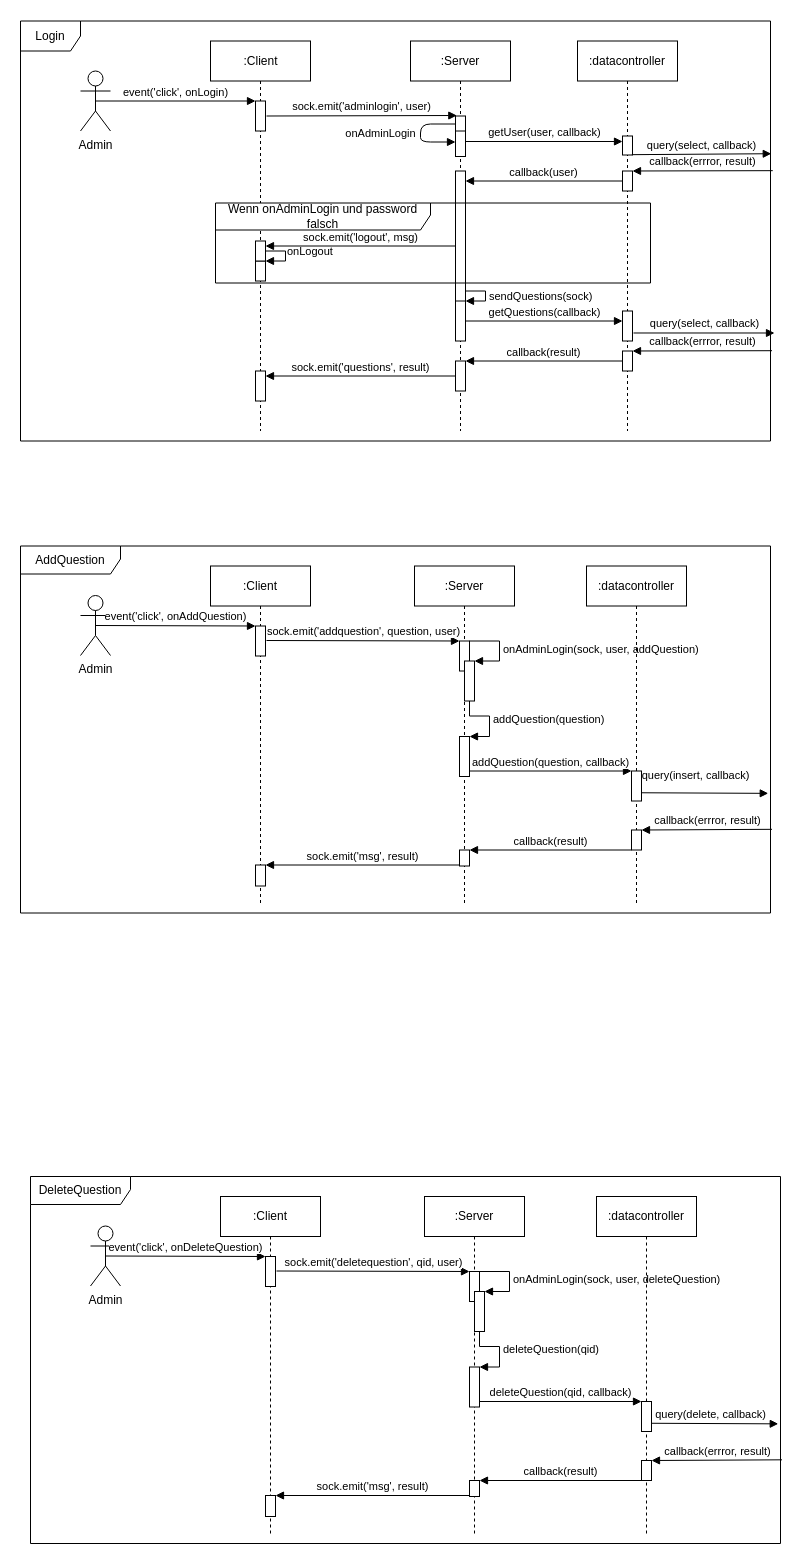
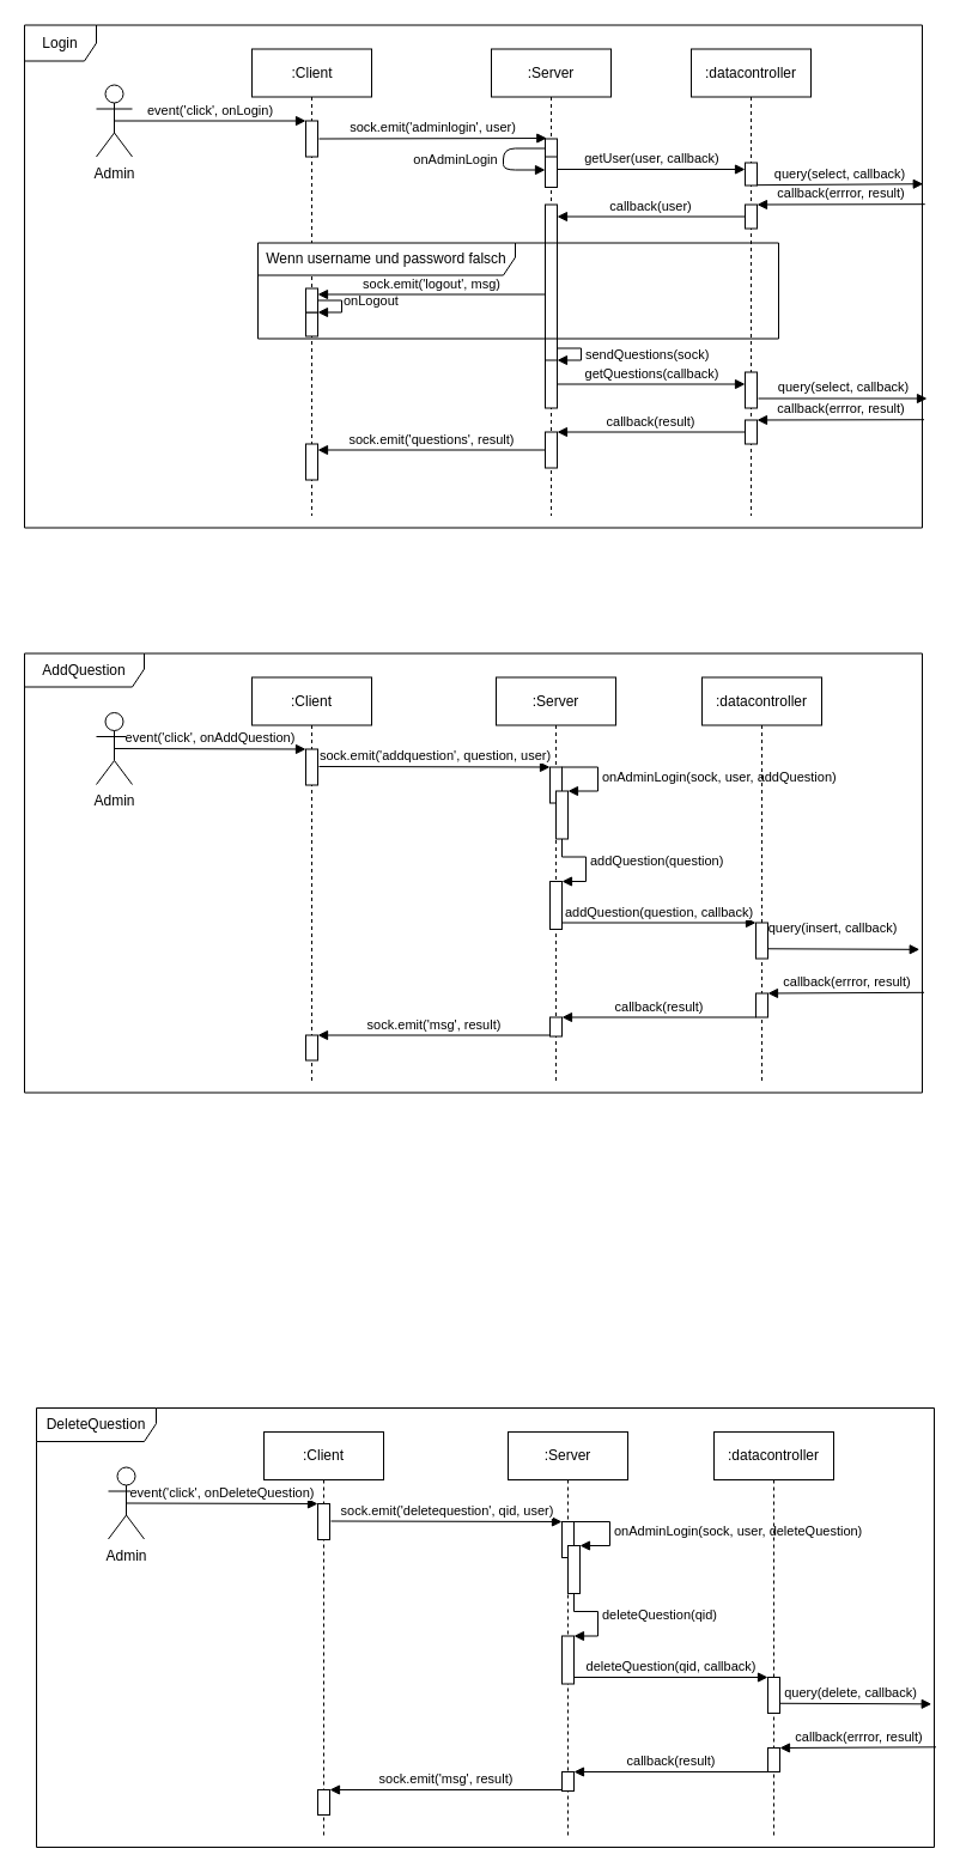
  <mxCell id="0" />
  <mxCell id="1" parent="0" />
  <mxCell id="2" value="Login" style="shape=umlFrame;whiteSpace=wrap;html=1;" vertex="1" parent="1"><mxGeometry x="20" y="20.5" width="750" height="420" as="geometry" /></mxCell>
  <mxCell id="3" value=":Client" style="html=1;points=[];perimeter=orthogonalPerimeter;shape=umlLifeline;participant=label;fontFamily=Helvetica;fontSize=12;fontColor=#000000;align=center;strokeColor=#000000;fillColor=#ffffff;recursiveResize=0;container=1;collapsible=0;" vertex="1" parent="1"><mxGeometry x="210" y="40.5" width="100" height="390" as="geometry" /></mxCell>
  <mxCell id="4" value="" style="html=1;points=[];perimeter=orthogonalPerimeter;" vertex="1" parent="3"><mxGeometry x="45" y="60" width="10" height="30" as="geometry" /></mxCell>
  <mxCell id="5" value="" style="html=1;points=[];perimeter=orthogonalPerimeter;" vertex="1" parent="3"><mxGeometry x="45" y="330" width="10" height="30" as="geometry" /></mxCell>
  <mxCell id="6" value="" style="html=1;points=[];perimeter=orthogonalPerimeter;" vertex="1" parent="3"><mxGeometry x="45" y="220" width="10" height="20" as="geometry" /></mxCell>
  <mxCell id="7" value="onLogout" style="edgeStyle=orthogonalEdgeStyle;html=1;align=left;spacingLeft=2;endArrow=block;rounded=0;entryX=1;entryY=0;" edge="1" target="6" parent="3"><mxGeometry relative="1" as="geometry"><mxPoint x="50" y="200" as="sourcePoint" /><Array as="points"><mxPoint x="50" y="210" /><mxPoint x="75" y="210" /><mxPoint x="75" y="220" /></Array></mxGeometry></mxCell>
  <mxCell id="8" value="Admin" style="shape=umlActor;verticalLabelPosition=bottom;labelBackgroundColor=#ffffff;verticalAlign=top;html=1;" vertex="1" parent="1"><mxGeometry x="80" y="70.5" width="30" height="60" as="geometry" /></mxCell>
  <mxCell id="9" value=":Server" style="shape=umlLifeline;perimeter=lifelinePerimeter;whiteSpace=wrap;html=1;container=1;collapsible=0;recursiveResize=0;outlineConnect=0;" vertex="1" parent="1"><mxGeometry x="410" y="40.5" width="100" height="390" as="geometry" /></mxCell>
  <mxCell id="10" value="" style="html=1;points=[];perimeter=orthogonalPerimeter;" vertex="1" parent="9"><mxGeometry x="45" y="85.5" width="10" height="30" as="geometry" /></mxCell>
  <mxCell id="11" value="" style="html=1;points=[];perimeter=orthogonalPerimeter;" vertex="1" parent="9"><mxGeometry x="45" y="130" width="10" height="150" as="geometry" /></mxCell>
  <mxCell id="12" value="" style="html=1;points=[];perimeter=orthogonalPerimeter;" vertex="1" parent="9"><mxGeometry x="45" y="260" width="10" height="40" as="geometry" /></mxCell>
  <mxCell id="13" value="sendQuestions(sock)" style="edgeStyle=orthogonalEdgeStyle;html=1;align=left;spacingLeft=2;endArrow=block;rounded=0;entryX=1;entryY=0;" edge="1" target="12" parent="9" source="11"><mxGeometry relative="1" as="geometry"><mxPoint x="50" y="240" as="sourcePoint" /><Array as="points"><mxPoint x="75" y="250" /><mxPoint x="75" y="260" /></Array></mxGeometry></mxCell>
  <mxCell id="14" value="" style="html=1;points=[];perimeter=orthogonalPerimeter;" vertex="1" parent="9"><mxGeometry x="45" y="320" width="10" height="30" as="geometry" /></mxCell>
  <mxCell id="15" value="" style="html=1;points=[];perimeter=orthogonalPerimeter;" vertex="1" parent="9"><mxGeometry x="45" y="75" width="10" height="15" as="geometry" /></mxCell>
  <mxCell id="16" value="onAdminLogin" style="html=1;verticalAlign=bottom;endArrow=block;" edge="1" parent="9" source="15" target="10"><mxGeometry x="0.204" y="-40" width="80" relative="1" as="geometry"><mxPoint x="40" y="-40" as="sourcePoint" /><mxPoint x="-310" y="940" as="targetPoint" /><Array as="points"><mxPoint x="10" y="83" /><mxPoint x="10" y="101" /></Array><mxPoint x="-40" y="-40" as="offset" /></mxGeometry></mxCell>
  <mxCell id="17" value=":datacontroller" style="shape=umlLifeline;perimeter=lifelinePerimeter;whiteSpace=wrap;html=1;container=1;collapsible=0;recursiveResize=0;outlineConnect=0;" vertex="1" parent="1"><mxGeometry x="577" y="40.5" width="100" height="390" as="geometry" /></mxCell>
  <mxCell id="18" value="" style="html=1;points=[];perimeter=orthogonalPerimeter;" vertex="1" parent="17"><mxGeometry x="45" y="95" width="10" height="19" as="geometry" /></mxCell>
  <mxCell id="19" value="" style="html=1;points=[];perimeter=orthogonalPerimeter;" vertex="1" parent="17"><mxGeometry x="45" y="130" width="10" height="20" as="geometry" /></mxCell>
  <mxCell id="20" value="" style="html=1;points=[];perimeter=orthogonalPerimeter;" vertex="1" parent="17"><mxGeometry x="45" y="270" width="10" height="30" as="geometry" /></mxCell>
  <mxCell id="21" value="" style="html=1;points=[];perimeter=orthogonalPerimeter;" vertex="1" parent="17"><mxGeometry x="45" y="310" width="10" height="20" as="geometry" /></mxCell>
  <mxCell id="22" value="event('click', onLogin)" style="html=1;verticalAlign=bottom;endArrow=block;entryX=0;entryY=0;exitX=0.5;exitY=0.5;exitDx=0;exitDy=0;exitPerimeter=0;" edge="1" target="4" parent="1" source="8"><mxGeometry relative="1" as="geometry"><mxPoint x="185" y="100.5" as="sourcePoint" /></mxGeometry></mxCell>
  <mxCell id="23" value="sock.emit('adminlogin', user)" style="html=1;verticalAlign=bottom;startArrow=none;endArrow=block;startSize=8;startFill=0;entryX=0.133;entryY=-0.033;entryDx=0;entryDy=0;entryPerimeter=0;" edge="1" target="15" parent="1"><mxGeometry relative="1" as="geometry"><mxPoint x="266" y="115.5" as="sourcePoint" /></mxGeometry></mxCell>
  <mxCell id="24" value="getUser(user, callback)" style="html=1;verticalAlign=bottom;startArrow=none;endArrow=block;startSize=8;startFill=0;" edge="1" target="18" parent="1" source="10"><mxGeometry relative="1" as="geometry"><mxPoint x="467" y="131.5" as="sourcePoint" /></mxGeometry></mxCell>
  <mxCell id="25" value="query(select, callback)" style="html=1;verticalAlign=bottom;endArrow=block;entryX=1.001;entryY=0.316;entryDx=0;entryDy=0;entryPerimeter=0;exitX=0.933;exitY=0.982;exitDx=0;exitDy=0;exitPerimeter=0;" edge="1" parent="1" source="18" target="2"><mxGeometry width="80" relative="1" as="geometry"><mxPoint x="20" y="630.5" as="sourcePoint" /><mxPoint x="710" y="143.5" as="targetPoint" /></mxGeometry></mxCell>
  <mxCell id="26" value="callback(errror, result)" style="html=1;verticalAlign=bottom;endArrow=block;exitX=1.003;exitY=0.321;exitDx=0;exitDy=0;exitPerimeter=0;" edge="1" parent="1" target="19"><mxGeometry width="80" relative="1" as="geometry"><mxPoint x="772.25" y="170.16" as="sourcePoint" /><mxPoint x="660" y="372.5" as="targetPoint" /></mxGeometry></mxCell>
  <mxCell id="27" value="callback(user)" style="html=1;verticalAlign=bottom;endArrow=block;" edge="1" parent="1" source="19" target="11"><mxGeometry width="80" relative="1" as="geometry"><mxPoint x="510" y="185" as="sourcePoint" /><mxPoint x="590" y="185" as="targetPoint" /></mxGeometry></mxCell>
  <mxCell id="28" value="" style="html=1;points=[];perimeter=orthogonalPerimeter;" vertex="1" parent="1"><mxGeometry x="255" y="240.5" width="10" height="20" as="geometry" /></mxCell>
  <mxCell id="29" value="sock.emit('logout', msg)" style="html=1;verticalAlign=bottom;endArrow=block;" edge="1" parent="1" source="11" target="28"><mxGeometry width="80" relative="1" as="geometry"><mxPoint x="320" y="245" as="sourcePoint" /><mxPoint x="400" y="245" as="targetPoint" /></mxGeometry></mxCell>
- <mxCell id="30" value="Wenn onAdminLogin und password falsch" style="shape=umlFrame;whiteSpace=wrap;html=1;width=215;height=27;" vertex="1" parent="1"><mxGeometry x="215" y="202.5" width="435" height="80" as="geometry" /></mxCell>
+ <mxCell id="30" value="Wenn username und password falsch" style="shape=umlFrame;whiteSpace=wrap;html=1;width=215;height=27;" vertex="1" parent="1"><mxGeometry x="215" y="202.5" width="435" height="80" as="geometry" /></mxCell>
  <mxCell id="31" value="getQuestions(callback)" style="html=1;verticalAlign=bottom;endArrow=block;" edge="1" parent="1" source="12" target="20"><mxGeometry width="80" relative="1" as="geometry"><mxPoint x="500" y="340.5" as="sourcePoint" /><mxPoint x="580" y="340.5" as="targetPoint" /></mxGeometry></mxCell>
  <mxCell id="32" value="query(select, callback)" style="html=1;verticalAlign=bottom;endArrow=block;exitX=1.1;exitY=0.733;exitDx=0;exitDy=0;exitPerimeter=0;" edge="1" parent="1" source="20"><mxGeometry width="80" relative="1" as="geometry"><mxPoint x="642" y="148.5" as="sourcePoint" /><mxPoint x="774" y="332.5" as="targetPoint" /></mxGeometry></mxCell>
  <mxCell id="33" value="callback(errror, result)" style="html=1;verticalAlign=bottom;endArrow=block;exitX=1.002;exitY=0.785;exitDx=0;exitDy=0;exitPerimeter=0;" edge="1" parent="1" source="2" target="21"><mxGeometry width="80" relative="1" as="geometry"><mxPoint x="766.5" y="360.32" as="sourcePoint" /><mxPoint x="627" y="360.32" as="targetPoint" /></mxGeometry></mxCell>
  <mxCell id="34" value="callback(result)" style="html=1;verticalAlign=bottom;endArrow=block;" edge="1" parent="1" source="21" target="14"><mxGeometry width="80" relative="1" as="geometry"><mxPoint x="617" y="360" as="sourcePoint" /><mxPoint x="480" y="360.5" as="targetPoint" /></mxGeometry></mxCell>
  <mxCell id="35" value="sock.emit('questions', result)" style="html=1;verticalAlign=bottom;endArrow=block;" edge="1" parent="1" source="14" target="5"><mxGeometry width="80" relative="1" as="geometry"><mxPoint x="290" y="390" as="sourcePoint" /><mxPoint x="370" y="390" as="targetPoint" /></mxGeometry></mxCell>
  <mxCell id="36" value="AddQuestion" style="shape=umlFrame;whiteSpace=wrap;html=1;width=100;height=28;" vertex="1" parent="1"><mxGeometry x="20" y="545.5" width="750" height="367" as="geometry" /></mxCell>
  <mxCell id="37" value=":Client" style="shape=umlLifeline;perimeter=lifelinePerimeter;whiteSpace=wrap;html=1;container=1;collapsible=0;recursiveResize=0;outlineConnect=0;" vertex="1" parent="1"><mxGeometry x="210" y="565.5" width="100" height="337" as="geometry" /></mxCell>
  <mxCell id="38" value="" style="html=1;points=[];perimeter=orthogonalPerimeter;" vertex="1" parent="37"><mxGeometry x="45" y="60" width="10" height="30" as="geometry" /></mxCell>
  <mxCell id="39" value="" style="html=1;points=[];perimeter=orthogonalPerimeter;" vertex="1" parent="37"><mxGeometry x="45" y="299" width="10" height="21" as="geometry" /></mxCell>
  <mxCell id="40" value="Admin" style="shape=umlActor;verticalLabelPosition=bottom;labelBackgroundColor=#ffffff;verticalAlign=top;html=1;" vertex="1" parent="1"><mxGeometry x="80" y="595" width="30" height="60" as="geometry" /></mxCell>
  <mxCell id="41" value=":Server" style="shape=umlLifeline;perimeter=lifelinePerimeter;whiteSpace=wrap;html=1;container=1;collapsible=0;recursiveResize=0;outlineConnect=0;" vertex="1" parent="1"><mxGeometry x="414" y="565.5" width="100" height="337" as="geometry" /></mxCell>
  <mxCell id="42" value="" style="html=1;points=[];perimeter=orthogonalPerimeter;" vertex="1" parent="41"><mxGeometry x="45" y="75" width="10" height="30" as="geometry" /></mxCell>
  <mxCell id="43" value="" style="html=1;points=[];perimeter=orthogonalPerimeter;" vertex="1" parent="41"><mxGeometry x="45" y="284" width="10" height="16" as="geometry" /></mxCell>
  <mxCell id="44" value="" style="html=1;points=[];perimeter=orthogonalPerimeter;" vertex="1" parent="41"><mxGeometry x="50" y="95" width="10" height="40" as="geometry" /></mxCell>
  <mxCell id="45" value="onAdminLogin(sock, user, addQuestion)" style="edgeStyle=orthogonalEdgeStyle;html=1;align=left;spacingLeft=2;endArrow=block;rounded=0;entryX=1;entryY=0;" edge="1" target="44" parent="41" source="42"><mxGeometry relative="1" as="geometry"><mxPoint x="60" y="75" as="sourcePoint" /><Array as="points"><mxPoint x="85" y="75" /><mxPoint x="85" y="95" /></Array></mxGeometry></mxCell>
  <mxCell id="46" value="" style="html=1;points=[];perimeter=orthogonalPerimeter;" vertex="1" parent="41"><mxGeometry x="45" y="170.5" width="10" height="40" as="geometry" /></mxCell>
  <mxCell id="47" value="addQuestion(question)" style="edgeStyle=orthogonalEdgeStyle;html=1;align=left;spacingLeft=2;endArrow=block;rounded=0;entryX=1;entryY=0;" edge="1" target="46" parent="41" source="44"><mxGeometry relative="1" as="geometry"><mxPoint x="50" y="150.5" as="sourcePoint" /><Array as="points"><mxPoint x="55" y="150" /><mxPoint x="75" y="150" /><mxPoint x="75" y="170" /></Array></mxGeometry></mxCell>
  <mxCell id="48" value=":datacontroller" style="shape=umlLifeline;perimeter=lifelinePerimeter;whiteSpace=wrap;html=1;container=1;collapsible=0;recursiveResize=0;outlineConnect=0;" vertex="1" parent="1"><mxGeometry x="586" y="565.5" width="100" height="337" as="geometry" /></mxCell>
  <mxCell id="49" value="" style="html=1;points=[];perimeter=orthogonalPerimeter;" vertex="1" parent="48"><mxGeometry x="45" y="205" width="10" height="30" as="geometry" /></mxCell>
  <mxCell id="50" value="" style="html=1;points=[];perimeter=orthogonalPerimeter;" vertex="1" parent="48"><mxGeometry x="45" y="264" width="10" height="20" as="geometry" /></mxCell>
  <mxCell id="51" value="event('click', onAddQuestion)" style="html=1;verticalAlign=bottom;endArrow=block;entryX=0;entryY=0;exitX=0.5;exitY=0.5;exitDx=0;exitDy=0;exitPerimeter=0;" edge="1" parent="1" source="40" target="38"><mxGeometry relative="1" as="geometry"><mxPoint x="185" y="625" as="sourcePoint" /></mxGeometry></mxCell>
  <mxCell id="52" value="sock.emit('addquestion', question, user)" style="html=1;verticalAlign=bottom;startArrow=none;endArrow=block;startSize=8;startFill=0;" edge="1" parent="1" target="42"><mxGeometry relative="1" as="geometry"><mxPoint x="266" y="640" as="sourcePoint" /></mxGeometry></mxCell>
  <mxCell id="53" value="addQuestion(question, callback)" style="html=1;verticalAlign=bottom;endArrow=block;" edge="1" parent="1" source="46" target="49"><mxGeometry width="80" relative="1" as="geometry"><mxPoint x="465" y="845" as="sourcePoint" /><mxPoint x="580" y="865" as="targetPoint" /></mxGeometry></mxCell>
  <mxCell id="54" value="query(insert, callback)" style="html=1;verticalAlign=bottom;endArrow=block;entryX=0.997;entryY=0.674;entryDx=0;entryDy=0;entryPerimeter=0;exitX=1.034;exitY=0.726;exitDx=0;exitDy=0;exitPerimeter=0;" edge="1" parent="1" source="49" target="36"><mxGeometry x="-0.141" y="9" width="80" relative="1" as="geometry"><mxPoint x="642" y="673" as="sourcePoint" /><mxPoint x="778.5" y="673" as="targetPoint" /><mxPoint as="offset" /></mxGeometry></mxCell>
  <mxCell id="55" value="callback(errror, result)" style="html=1;verticalAlign=bottom;endArrow=block;exitX=1.002;exitY=0.772;exitDx=0;exitDy=0;exitPerimeter=0;" edge="1" parent="1" source="36" target="50"><mxGeometry width="80" relative="1" as="geometry"><mxPoint x="766.5" y="884.82" as="sourcePoint" /><mxPoint x="627" y="884.82" as="targetPoint" /></mxGeometry></mxCell>
  <mxCell id="56" value="callback(result)" style="html=1;verticalAlign=bottom;endArrow=block;" edge="1" parent="1" source="50" target="43"><mxGeometry width="80" relative="1" as="geometry"><mxPoint x="617" y="884.5" as="sourcePoint" /><mxPoint x="480" y="885" as="targetPoint" /></mxGeometry></mxCell>
  <mxCell id="57" value="sock.emit('msg', result)" style="html=1;verticalAlign=bottom;endArrow=block;" edge="1" parent="1" source="43" target="39"><mxGeometry width="80" relative="1" as="geometry"><mxPoint x="290" y="914.5" as="sourcePoint" /><mxPoint x="370" y="914.5" as="targetPoint" /></mxGeometry></mxCell>
  <mxCell id="58" value="DeleteQuestion" style="shape=umlFrame;whiteSpace=wrap;html=1;width=100;height=28;" vertex="1" parent="1"><mxGeometry x="30" y="1176" width="750" height="367" as="geometry" /></mxCell>
  <mxCell id="59" value=":Client" style="shape=umlLifeline;perimeter=lifelinePerimeter;whiteSpace=wrap;html=1;container=1;collapsible=0;recursiveResize=0;outlineConnect=0;" vertex="1" parent="1"><mxGeometry x="220" y="1196" width="100" height="337" as="geometry" /></mxCell>
  <mxCell id="60" value="" style="html=1;points=[];perimeter=orthogonalPerimeter;" vertex="1" parent="59"><mxGeometry x="45" y="60" width="10" height="30" as="geometry" /></mxCell>
  <mxCell id="61" value="" style="html=1;points=[];perimeter=orthogonalPerimeter;" vertex="1" parent="59"><mxGeometry x="45" y="299" width="10" height="21" as="geometry" /></mxCell>
  <mxCell id="62" value="Admin" style="shape=umlActor;verticalLabelPosition=bottom;labelBackgroundColor=#ffffff;verticalAlign=top;html=1;" vertex="1" parent="1"><mxGeometry x="90" y="1225.5" width="30" height="60" as="geometry" /></mxCell>
  <mxCell id="63" value=":Server" style="shape=umlLifeline;perimeter=lifelinePerimeter;whiteSpace=wrap;html=1;container=1;collapsible=0;recursiveResize=0;outlineConnect=0;" vertex="1" parent="1"><mxGeometry x="424" y="1196" width="100" height="337" as="geometry" /></mxCell>
  <mxCell id="64" value="" style="html=1;points=[];perimeter=orthogonalPerimeter;" vertex="1" parent="63"><mxGeometry x="45" y="75" width="10" height="30" as="geometry" /></mxCell>
  <mxCell id="65" value="" style="html=1;points=[];perimeter=orthogonalPerimeter;" vertex="1" parent="63"><mxGeometry x="45" y="284" width="10" height="16" as="geometry" /></mxCell>
  <mxCell id="66" value="" style="html=1;points=[];perimeter=orthogonalPerimeter;" vertex="1" parent="63"><mxGeometry x="50" y="95" width="10" height="40" as="geometry" /></mxCell>
  <mxCell id="67" value="onAdminLogin(sock, user, deleteQuestion)" style="edgeStyle=orthogonalEdgeStyle;html=1;align=left;spacingLeft=2;endArrow=block;rounded=0;entryX=1;entryY=0;" edge="1" parent="63" source="64" target="66"><mxGeometry relative="1" as="geometry"><mxPoint x="60" y="75" as="sourcePoint" /><Array as="points"><mxPoint x="85" y="75" /><mxPoint x="85" y="95" /></Array></mxGeometry></mxCell>
  <mxCell id="68" value="" style="html=1;points=[];perimeter=orthogonalPerimeter;" vertex="1" parent="63"><mxGeometry x="45" y="170.5" width="10" height="40" as="geometry" /></mxCell>
  <mxCell id="69" value="deleteQuestion(qid)" style="edgeStyle=orthogonalEdgeStyle;html=1;align=left;spacingLeft=2;endArrow=block;rounded=0;entryX=1;entryY=0;" edge="1" parent="63" source="66" target="68"><mxGeometry relative="1" as="geometry"><mxPoint x="50" y="150.5" as="sourcePoint" /><Array as="points"><mxPoint x="55" y="150" /><mxPoint x="75" y="150" /><mxPoint x="75" y="170" /></Array></mxGeometry></mxCell>
  <mxCell id="70" value=":datacontroller" style="shape=umlLifeline;perimeter=lifelinePerimeter;whiteSpace=wrap;html=1;container=1;collapsible=0;recursiveResize=0;outlineConnect=0;" vertex="1" parent="1"><mxGeometry x="596" y="1196" width="100" height="337" as="geometry" /></mxCell>
  <mxCell id="71" value="" style="html=1;points=[];perimeter=orthogonalPerimeter;" vertex="1" parent="70"><mxGeometry x="45" y="205" width="10" height="30" as="geometry" /></mxCell>
  <mxCell id="72" value="" style="html=1;points=[];perimeter=orthogonalPerimeter;" vertex="1" parent="70"><mxGeometry x="45" y="264" width="10" height="20" as="geometry" /></mxCell>
  <mxCell id="73" value="event('click', onDeleteQuestion)" style="html=1;verticalAlign=bottom;endArrow=block;entryX=0;entryY=0;exitX=0.5;exitY=0.5;exitDx=0;exitDy=0;exitPerimeter=0;" edge="1" parent="1" source="62" target="60"><mxGeometry relative="1" as="geometry"><mxPoint x="195" y="1255.5" as="sourcePoint" /></mxGeometry></mxCell>
  <mxCell id="74" value="sock.emit('deletequestion', qid, user)" style="html=1;verticalAlign=bottom;startArrow=none;endArrow=block;startSize=8;startFill=0;" edge="1" parent="1" target="64"><mxGeometry relative="1" as="geometry"><mxPoint x="276" y="1270.5" as="sourcePoint" /></mxGeometry></mxCell>
  <mxCell id="75" value="deleteQuestion(qid, callback)" style="html=1;verticalAlign=bottom;endArrow=block;" edge="1" parent="1" source="68" target="71"><mxGeometry width="80" relative="1" as="geometry"><mxPoint x="475" y="1475.5" as="sourcePoint" /><mxPoint x="590" y="1495.5" as="targetPoint" /></mxGeometry></mxCell>
  <mxCell id="76" value="query(delete, callback)" style="html=1;verticalAlign=bottom;endArrow=block;entryX=0.997;entryY=0.674;entryDx=0;entryDy=0;entryPerimeter=0;exitX=1.034;exitY=0.726;exitDx=0;exitDy=0;exitPerimeter=0;" edge="1" parent="1" source="71" target="58"><mxGeometry x="-0.072" width="80" relative="1" as="geometry"><mxPoint x="652" y="1303.5" as="sourcePoint" /><mxPoint x="788.5" y="1303.5" as="targetPoint" /><mxPoint as="offset" /></mxGeometry></mxCell>
  <mxCell id="77" value="callback(errror, result)" style="html=1;verticalAlign=bottom;endArrow=block;exitX=1.002;exitY=0.772;exitDx=0;exitDy=0;exitPerimeter=0;" edge="1" parent="1" source="58" target="72"><mxGeometry width="80" relative="1" as="geometry"><mxPoint x="776.5" y="1515.32" as="sourcePoint" /><mxPoint x="637" y="1515.32" as="targetPoint" /></mxGeometry></mxCell>
  <mxCell id="78" value="callback(result)" style="html=1;verticalAlign=bottom;endArrow=block;" edge="1" parent="1" source="72" target="65"><mxGeometry width="80" relative="1" as="geometry"><mxPoint x="627" y="1515" as="sourcePoint" /><mxPoint x="490" y="1515.5" as="targetPoint" /></mxGeometry></mxCell>
  <mxCell id="79" value="sock.emit('msg', result)" style="html=1;verticalAlign=bottom;endArrow=block;" edge="1" parent="1" source="65" target="61"><mxGeometry width="80" relative="1" as="geometry"><mxPoint x="300" y="1545" as="sourcePoint" /><mxPoint x="380" y="1545" as="targetPoint" /></mxGeometry></mxCell>
